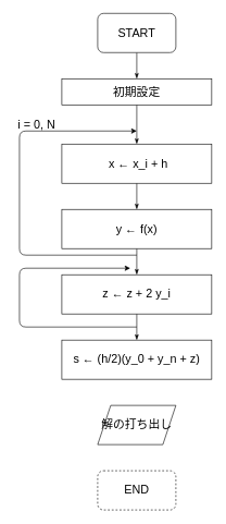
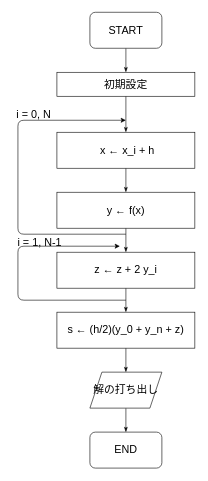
  <mxCell id="0" />
  <mxCell id="1" parent="0" />
- <mxCell id="2" value="END" style="rounded=1;whiteSpace=wrap;html=1;fontSize=18;dashed=1;" vertex="1" parent="1"><mxGeometry x="149" y="720" width="120" height="60" as="geometry" /></mxCell>
+ <mxCell id="2" value="END" style="rounded=1;whiteSpace=wrap;html=1;fontSize=18;" vertex="1" parent="1"><mxGeometry x="149" y="720" width="120" height="60" as="geometry" /></mxCell>
  <mxCell id="3" value="" style="edgeStyle=orthogonalEdgeStyle;rounded=0;orthogonalLoop=1;jettySize=auto;html=1;startArrow=none;startFill=0;endArrow=classicThin;endFill=1;strokeWidth=1;fillColor=#A6DBFF;fontSize=18;" edge="1" parent="1" source="4" target="6"><mxGeometry relative="1" as="geometry" /></mxCell>
  <mxCell id="4" value="START" style="rounded=1;whiteSpace=wrap;html=1;fontSize=18;" vertex="1" parent="1"><mxGeometry x="149" y="20" width="120" height="60" as="geometry" /></mxCell>
  <mxCell id="5" value="" style="edgeStyle=orthogonalEdgeStyle;rounded=0;orthogonalLoop=1;jettySize=auto;html=1;startArrow=none;startFill=0;endArrow=classicThin;endFill=1;strokeWidth=1;fillColor=#A6DBFF;fontSize=18;" edge="1" parent="1" source="6" target="8"><mxGeometry relative="1" as="geometry" /></mxCell>
  <mxCell id="6" value="初期設定" style="rounded=0;whiteSpace=wrap;html=1;fontSize=18;" vertex="1" parent="1"><mxGeometry x="94" y="120" width="230" height="40" as="geometry" /></mxCell>
  <mxCell id="7" value="" style="edgeStyle=orthogonalEdgeStyle;rounded=0;orthogonalLoop=1;jettySize=auto;html=1;startArrow=none;startFill=0;endArrow=classicThin;endFill=1;strokeWidth=1;fillColor=#A6DBFF;fontSize=18;" edge="1" parent="1" source="8" target="10"><mxGeometry relative="1" as="geometry" /></mxCell>
  <mxCell id="8" value="&amp;nbsp;x ← x_i + h" style="rounded=0;whiteSpace=wrap;html=1;fontSize=18;" vertex="1" parent="1"><mxGeometry x="94" y="220" width="230" height="60" as="geometry" /></mxCell>
  <mxCell id="9" value="" style="edgeStyle=orthogonalEdgeStyle;rounded=0;orthogonalLoop=1;jettySize=auto;html=1;startArrow=none;startFill=0;endArrow=classicThin;endFill=1;strokeWidth=1;fillColor=#A6DBFF;fontSize=18;" edge="1" parent="1" source="10" target="12"><mxGeometry relative="1" as="geometry" /></mxCell>
  <mxCell id="10" value="y ← f(x)" style="rounded=0;whiteSpace=wrap;html=1;fontSize=18;" vertex="1" parent="1"><mxGeometry x="94" y="320" width="230" height="60" as="geometry" /></mxCell>
  <mxCell id="11" value="" style="edgeStyle=orthogonalEdgeStyle;rounded=0;orthogonalLoop=1;jettySize=auto;html=1;startArrow=none;startFill=0;endArrow=classicThin;endFill=1;strokeWidth=1;fillColor=#A6DBFF;fontSize=18;" edge="1" parent="1" source="12" target="14"><mxGeometry relative="1" as="geometry" /></mxCell>
  <mxCell id="12" value="z ← z + 2 y_i" style="rounded=0;whiteSpace=wrap;html=1;fontSize=18;" vertex="1" parent="1"><mxGeometry x="94" y="420" width="230" height="60" as="geometry" /></mxCell>
+ <mxCell id="13" value="" style="edgeStyle=orthogonalEdgeStyle;rounded=0;orthogonalLoop=1;jettySize=auto;html=1;startArrow=none;startFill=0;endArrow=classicThin;endFill=1;strokeWidth=1;fillColor=#A6DBFF;fontSize=18;" edge="1" parent="1" source="14" target="16"><mxGeometry relative="1" as="geometry" /></mxCell>
  <mxCell id="14" value="s ← (h/2)(y_0 + y_n + z)" style="rounded=0;whiteSpace=wrap;html=1;fontSize=18;" vertex="1" parent="1"><mxGeometry x="94" y="520" width="230" height="60" as="geometry" /></mxCell>
+ <mxCell id="15" value="" style="edgeStyle=orthogonalEdgeStyle;rounded=0;orthogonalLoop=1;jettySize=auto;html=1;startArrow=none;startFill=0;endArrow=classicThin;endFill=1;strokeWidth=1;fillColor=#A6DBFF;fontSize=18;" edge="1" parent="1" source="16" target="2"><mxGeometry relative="1" as="geometry" /></mxCell>
  <mxCell id="16" value="解の打ち出し" style="shape=parallelogram;perimeter=parallelogramPerimeter;whiteSpace=wrap;html=1;fixedSize=1;rounded=0;fontSize=18;" vertex="1" parent="1"><mxGeometry x="149" y="620" width="120" height="60" as="geometry" /></mxCell>
  <mxCell id="17" value="" style="endArrow=classic;html=1;strokeWidth=1;fillColor=#A6DBFF;fontSize=18;" edge="1" parent="1"><mxGeometry width="50" height="50" relative="1" as="geometry"><mxPoint x="209" y="390" as="sourcePoint" /><mxPoint x="209" y="200" as="targetPoint" /><Array as="points"><mxPoint x="29" y="390" /><mxPoint x="29" y="200" /></Array></mxGeometry></mxCell>
  <mxCell id="18" value="i = 0, N" style="text;html=1;align=center;verticalAlign=middle;resizable=0;points=[];autosize=1;fontSize=18;" vertex="1" parent="1"><mxGeometry x="20" y="175" width="70" height="30" as="geometry" /></mxCell>
  <mxCell id="19" value="" style="endArrow=classic;html=1;strokeWidth=1;fillColor=#A6DBFF;fontSize=18;" edge="1" parent="1"><mxGeometry width="50" height="50" relative="1" as="geometry"><mxPoint x="209" y="500" as="sourcePoint" /><mxPoint x="199" y="410" as="targetPoint" /><Array as="points"><mxPoint x="29" y="500" /><mxPoint x="29" y="410" /></Array></mxGeometry></mxCell>
+ <mxCell id="20" value="i = 1, N-1" style="text;html=1;align=center;verticalAlign=middle;resizable=0;points=[];autosize=1;fontSize=18;" vertex="1" parent="1"><mxGeometry x="20" y="390" width="90" height="30" as="geometry" /></mxCell>
